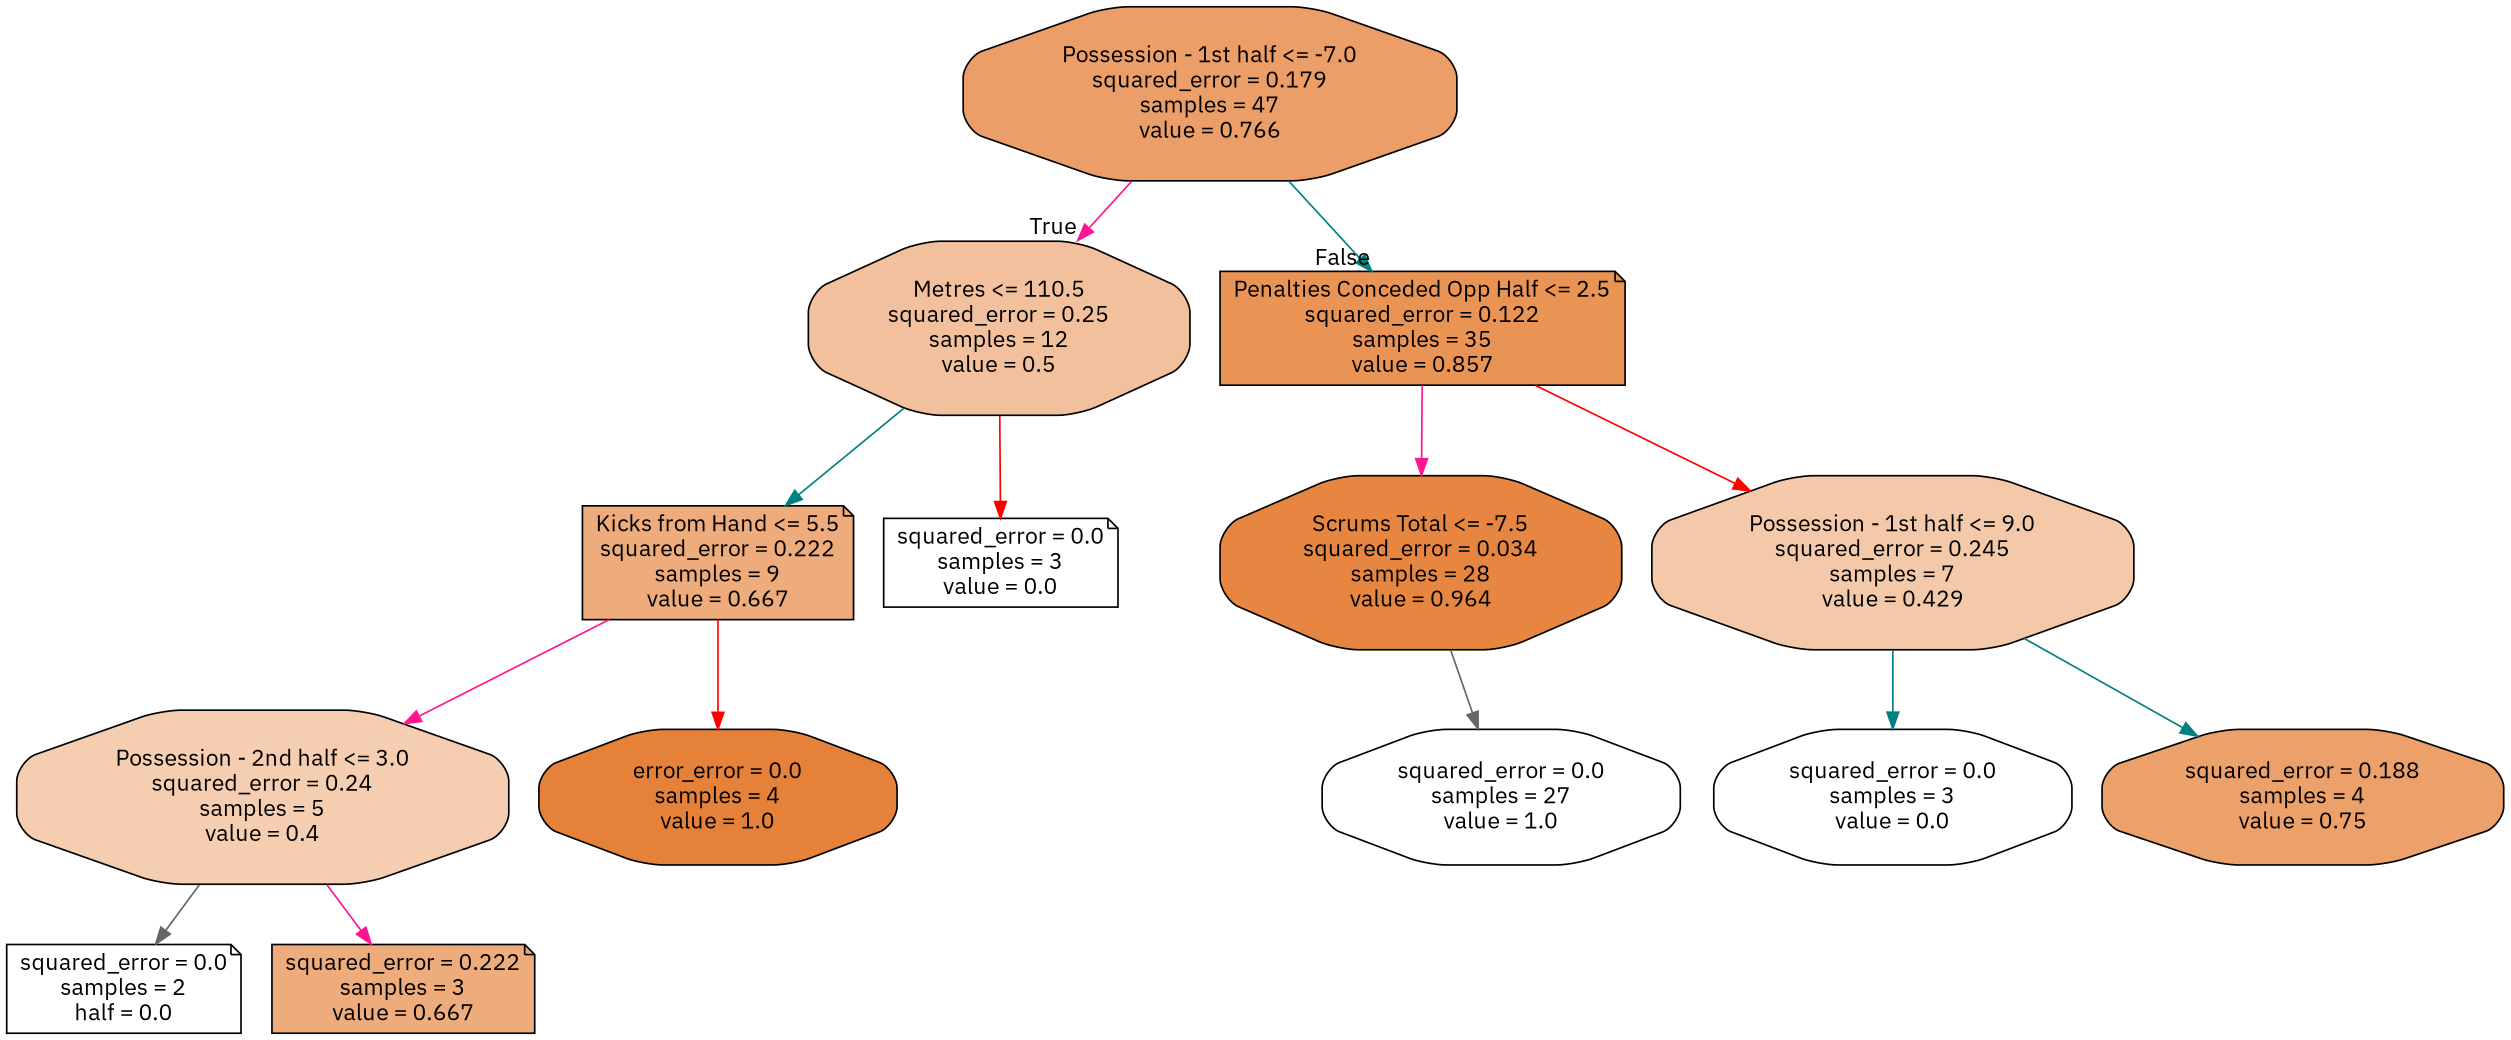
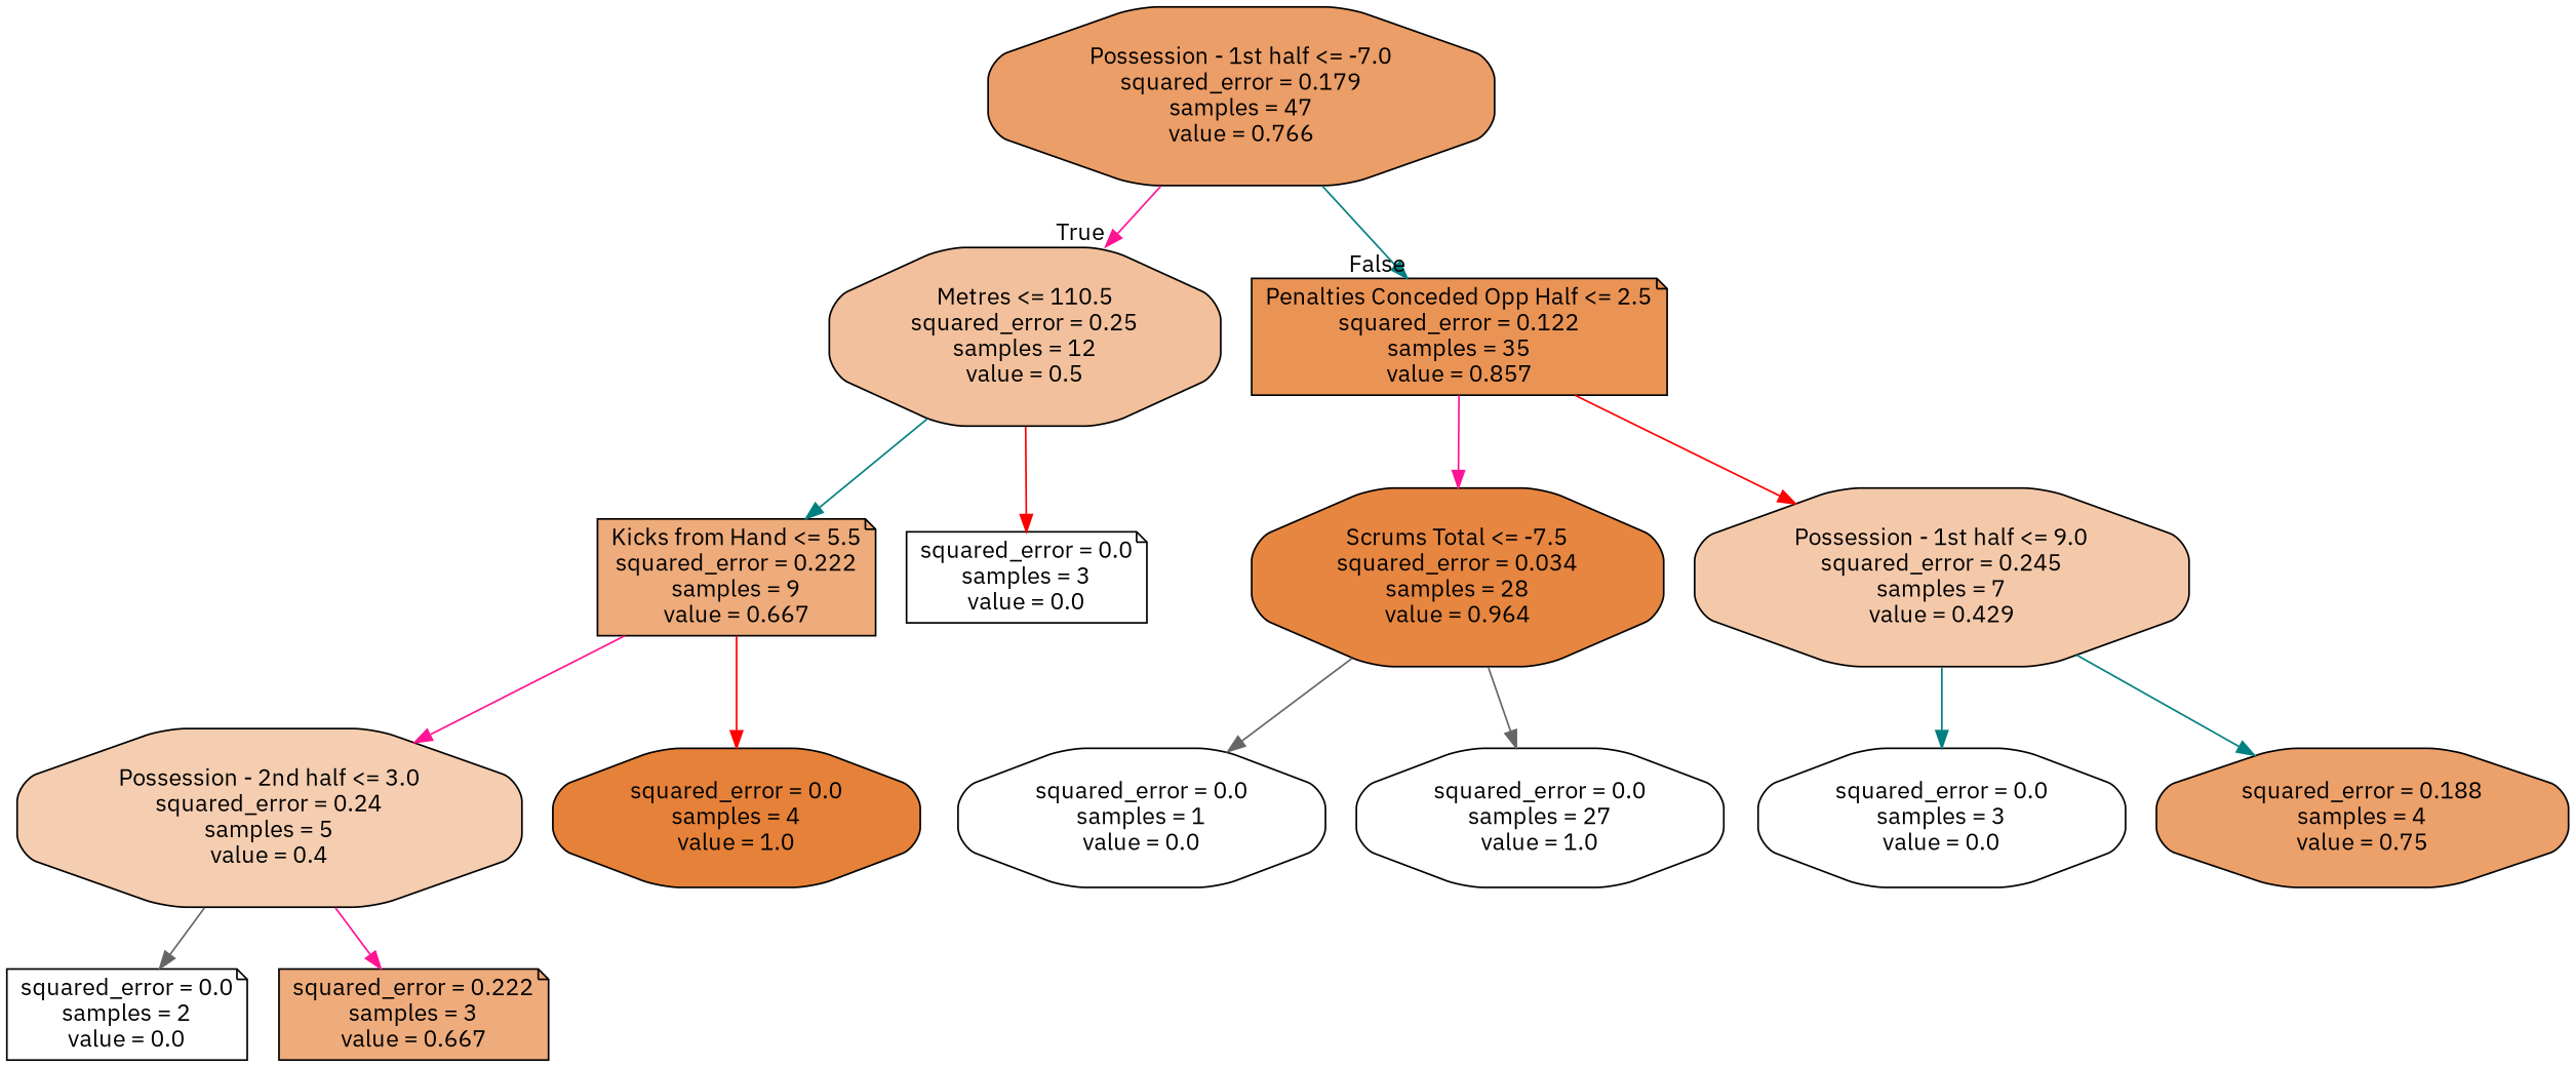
  digraph {
    fontname="IBM Plex Sans"
    node [color=black fillcolor="#ffffff" fontname="IBM Plex Sans" shape=octagon style="filled, rounded"]
    edge [color=deeppink fontname="IBM Plex Sans"]
    n1 [fillcolor="#eb9e67" label="Possession - 1st half <= -7.0\nsquared_error = 0.179\nsamples = 47\nvalue = 0.766"]
    n2 [fillcolor="#f2c09c" label="Metres <= 110.5\nsquared_error = 0.25\nsamples = 12\nvalue = 0.5"]
    n3 [fillcolor="#e99355" label="Penalties Conceded Opp Half <= 2.5\nsquared_error = 0.122\nsamples = 35\nvalue = 0.857" shape=note]
    n4 [fillcolor="#eeab7b" label="Kicks from Hand <= 5.5\nsquared_error = 0.222\nsamples = 9\nvalue = 0.667" shape=note]
    n5 [label="squared_error = 0.0\nsamples = 3\nvalue = 0.0" shape=note]
    n6 [fillcolor="#e68640" label="Scrums Total <= -7.5\nsquared_error = 0.034\nsamples = 28\nvalue = 0.964"]
    n7 [fillcolor="#f4c9aa" label="Possession - 1st half <= 9.0\nsquared_error = 0.245\nsamples = 7\nvalue = 0.429"]
    n8 [fillcolor="#f5cdb0" label="Possession - 2nd half <= 3.0\nsquared_error = 0.24\nsamples = 5\nvalue = 0.4"]
-   n9 [fillcolor="#e58139" label="error_error = 0.0\nsamples = 4\nvalue = 1.0"]
-   n10 [label="squared_error = 0.0\nsamples = 2\nhalf = 0.0" shape=note]
+   n9 [fillcolor="#e58139" label="squared_error = 0.0\nsamples = 4\nvalue = 1.0"]
+   n10 [label="squared_error = 0.0\nsamples = 2\nvalue = 0.0" shape=note]
    n11 [fillcolor="#eeab7b" label="squared_error = 0.222\nsamples = 3\nvalue = 0.667" shape=note]
+   n12 [label="squared_error = 0.0\nsamples = 1\nvalue = 0.0"]
    n13 [label="squared_error = 0.0\nsamples = 27\nvalue = 1.0"]
    n14 [label="squared_error = 0.0\nsamples = 3\nvalue = 0.0"]
    n15 [fillcolor="#eca06a" label="squared_error = 0.188\nsamples = 4\nvalue = 0.75"]
    n1 -> n2 [headlabel=True labelangle=45 labeldistance=2.5]
    n1 -> n3 [color=teal headlabel=False labelangle=-45 labeldistance=2.5]
    n2 -> n4 [color=teal]
    n2 -> n5 [color=red]
    n3 -> n6
    n3 -> n7 [color=red]
    n4 -> n8
    n4 -> n9 [color=red]
+   n6 -> n12 [color=gray40]
    n6 -> n13 [color=gray40]
    n7 -> n14 [color=teal]
    n7 -> n15 [color=teal]
    n8 -> n10 [color=gray40]
    n8 -> n11
  }
